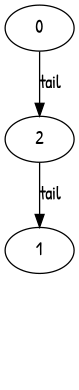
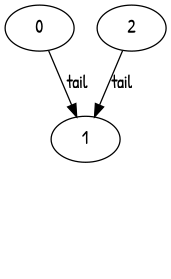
  digraph {
    fontname="Patrick Hand"
    node [fontname="Patrick Hand"]
    edge [fontname="Patrick Hand"]
    n1 [label=0]
    n2 [label=2]
    n3 [label=1]
    n4 [label=0 style=invis]
-   n1 -> n2 [label=tail]
+   n1 -> n3 [label=tail]
    n2 -> n3 [label=tail]
    n3 -> n4 [label=tail style=invis]
  }
